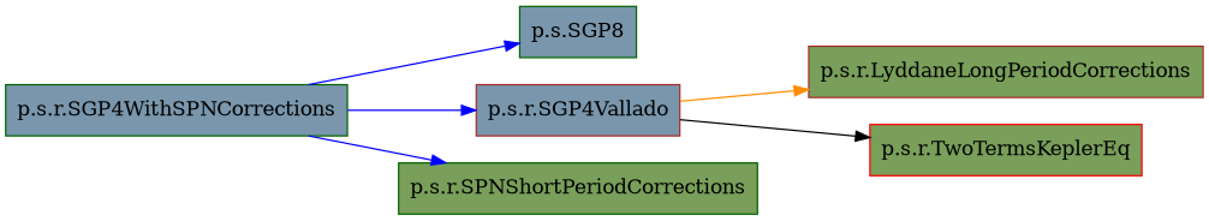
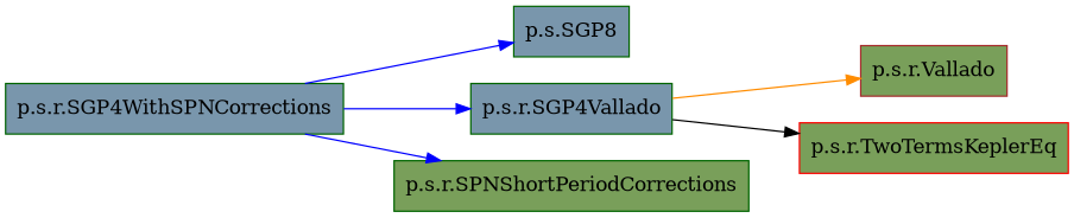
  digraph {
    rankdir=LR
    node [color=darkgreen fillcolor="#7996AC" shape=record style=filled]
    edge [arrowtail=none color=blue]
    n1 [label="p.s.SGP8"]
-   "p.s.r.LyddaneLongPeriodCorrections" [color=brown fillcolor="#799F5A"]
-   "p.s.r.SGP4Vallado" [color=brown]
+   "p.s.r.LyddaneLongPeriodCorrections" [color=brown fillcolor="#799F5A" label="p.s.r.Vallado"]
+   "p.s.r.SGP4Vallado"
    "p.s.r.TwoTermsKeplerEq" [color=red fillcolor="#799F5A"]
    "p.s.r.SGP4WithSPNCorrections"
    "p.s.r.SPNShortPeriodCorrections" [fillcolor="#799F5A"]
    "p.s.r.SGP4Vallado" -> "p.s.r.LyddaneLongPeriodCorrections" [color=darkorange]
    "p.s.r.SGP4Vallado" -> "p.s.r.TwoTermsKeplerEq" [color=black]
    "p.s.r.SGP4WithSPNCorrections" -> n1
    "p.s.r.SGP4WithSPNCorrections" -> "p.s.r.SGP4Vallado"
    "p.s.r.SGP4WithSPNCorrections" -> "p.s.r.SPNShortPeriodCorrections"
  }
